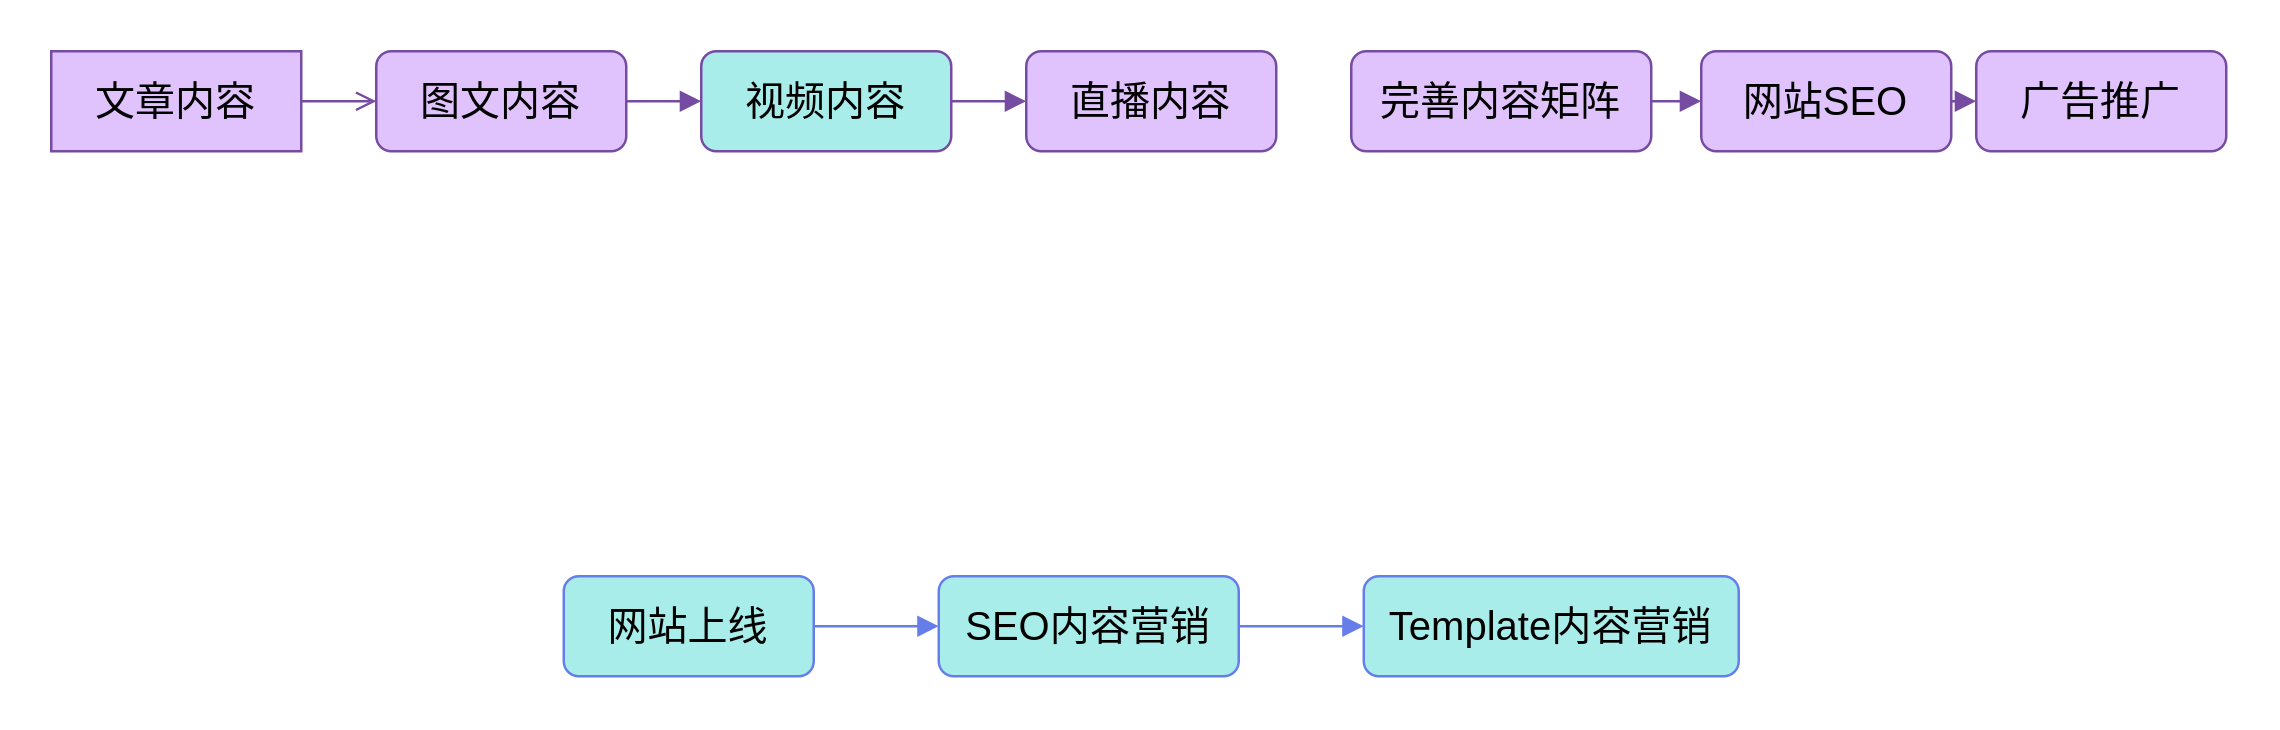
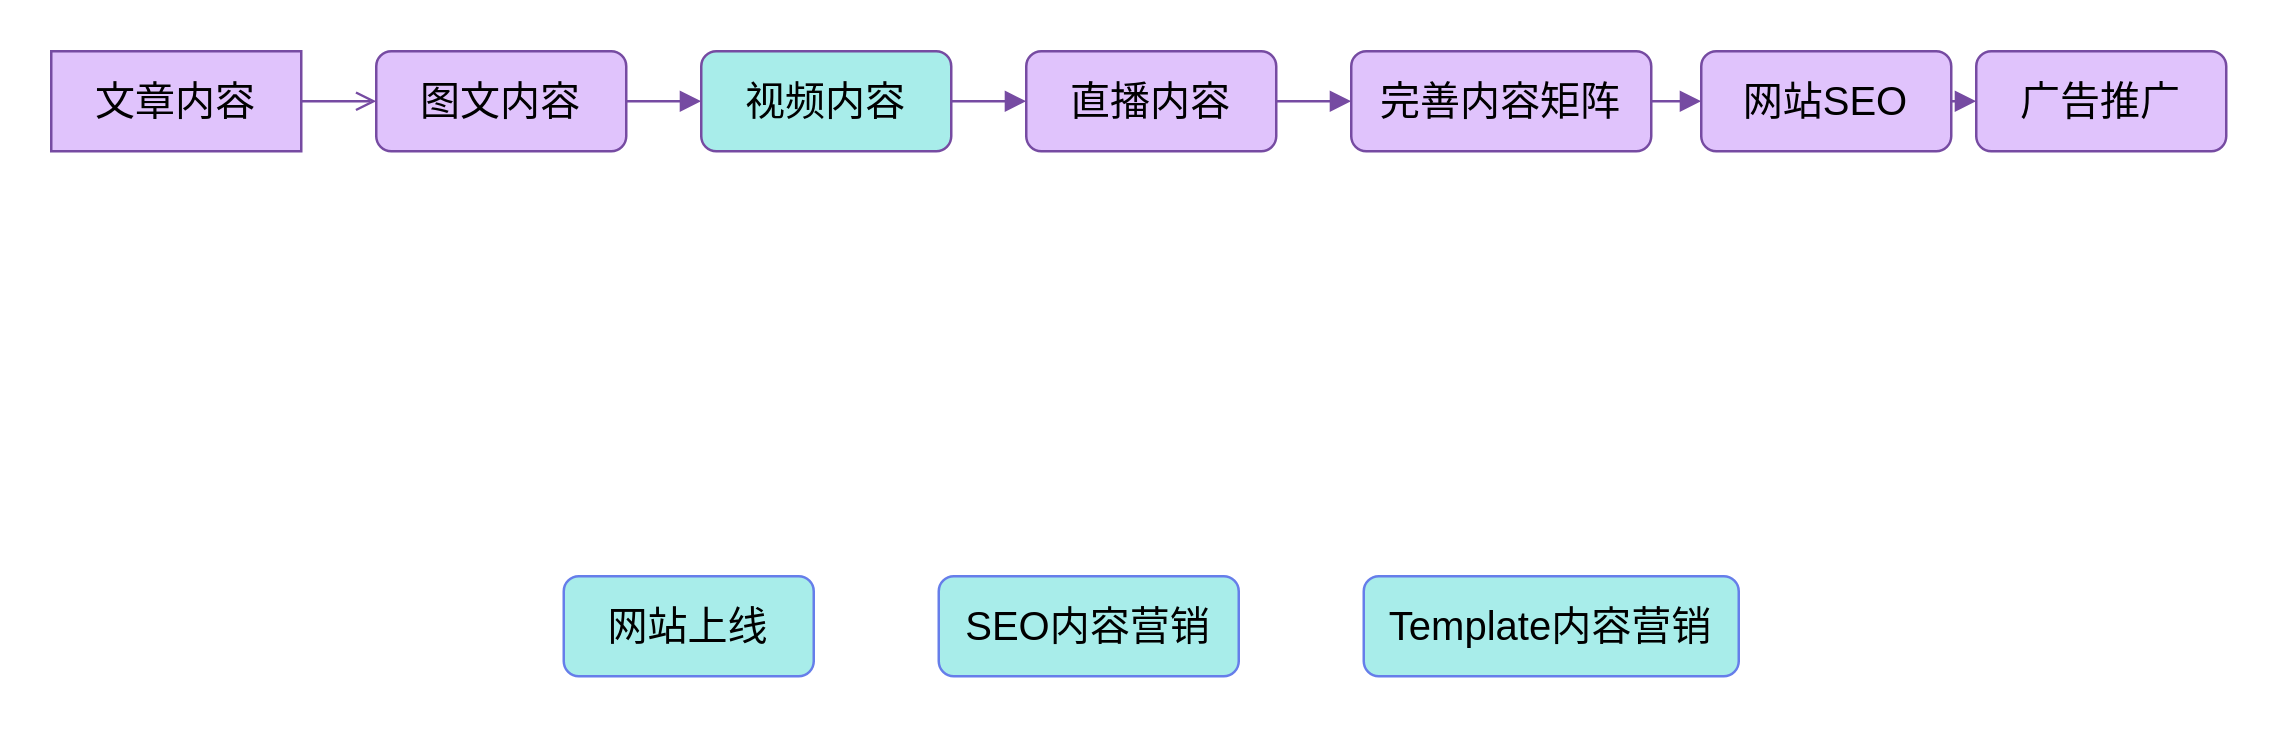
  <mxCell id="0" />
  <mxCell id="1" parent="0" />
  <mxCell id="2" value="文章内容" style="whiteSpace=wrap;html=1;fillColor=#e0c3fc;strokeColor=#764ba2;fontSize=16;rounded=0;" parent="1" vertex="1"><mxGeometry x="20" y="20" width="100" height="40" as="geometry" /></mxCell>
  <mxCell id="3" value="图文内容" style="rounded=1;whiteSpace=wrap;html=1;fillColor=#e0c3fc;strokeColor=#764ba2;fontSize=16;" parent="1" vertex="1"><mxGeometry x="150" y="20" width="100" height="40" as="geometry" /></mxCell>
  <mxCell id="4" value="视频内容" style="rounded=1;whiteSpace=wrap;html=1;fillColor=#a8edea;strokeColor=#764ba2;fontSize=16;" parent="1" vertex="1"><mxGeometry x="280" y="20" width="100" height="40" as="geometry" /></mxCell>
  <mxCell id="5" value="直播内容" style="rounded=1;whiteSpace=wrap;html=1;fillColor=#e0c3fc;strokeColor=#764ba2;fontSize=16;" parent="1" vertex="1"><mxGeometry x="410" y="20" width="100" height="40" as="geometry" /></mxCell>
  <mxCell id="6" value="完善内容矩阵" style="rounded=1;whiteSpace=wrap;html=1;fillColor=#e0c3fc;strokeColor=#764ba2;fontSize=16;" parent="1" vertex="1"><mxGeometry x="540" y="20" width="120" height="40" as="geometry" /></mxCell>
  <mxCell id="7" value="网站SEO" style="rounded=1;whiteSpace=wrap;html=1;fillColor=#e0c3fc;strokeColor=#764ba2;fontSize=16;" parent="1" vertex="1"><mxGeometry x="680" y="20" width="100" height="40" as="geometry" /></mxCell>
  <mxCell id="8" value="广告推广" style="rounded=1;whiteSpace=wrap;html=1;fillColor=#e0c3fc;strokeColor=#764ba2;fontSize=16;" parent="1" vertex="1"><mxGeometry x="790" y="20" width="100" height="40" as="geometry" /></mxCell>
  <mxCell id="9" style="edgeStyle=elbowEdgeStyle;endArrow=open;html=1;strokeColor=#764ba2;" parent="1" source="2" target="3" edge="1"><mxGeometry relative="1" as="geometry" /></mxCell>
  <mxCell id="10" style="edgeStyle=elbowEdgeStyle;endArrow=block;html=1;strokeColor=#764ba2;" parent="1" source="3" target="4" edge="1"><mxGeometry relative="1" as="geometry" /></mxCell>
  <mxCell id="11" style="edgeStyle=elbowEdgeStyle;endArrow=block;html=1;strokeColor=#764ba2;" parent="1" source="4" target="5" edge="1"><mxGeometry relative="1" as="geometry" /></mxCell>
+ <mxCell id="12" style="edgeStyle=elbowEdgeStyle;endArrow=block;html=1;strokeColor=#764ba2;" parent="1" source="5" target="6" edge="1"><mxGeometry relative="1" as="geometry" /></mxCell>
  <mxCell id="13" style="edgeStyle=elbowEdgeStyle;endArrow=block;html=1;strokeColor=#764ba2;" parent="1" source="6" target="7" edge="1"><mxGeometry relative="1" as="geometry" /></mxCell>
  <mxCell id="14" style="edgeStyle=elbowEdgeStyle;endArrow=block;html=1;strokeColor=#764ba2;" parent="1" source="7" target="8" edge="1"><mxGeometry relative="1" as="geometry" /></mxCell>
  <mxCell id="15" value="网站上线" style="rounded=1;whiteSpace=wrap;html=1;fillColor=#a8edea;strokeColor=#667eea;fontSize=16;" parent="1" vertex="1"><mxGeometry x="225" y="230" width="100" height="40" as="geometry" /></mxCell>
  <mxCell id="16" value="SEO内容营销" style="rounded=1;whiteSpace=wrap;html=1;fillColor=#a8edea;strokeColor=#667eea;fontSize=16;" parent="1" vertex="1"><mxGeometry x="375" y="230" width="120" height="40" as="geometry" /></mxCell>
  <mxCell id="17" value="Template内容营销" style="rounded=1;whiteSpace=wrap;html=1;fillColor=#a8edea;strokeColor=#667eea;fontSize=16;" parent="1" vertex="1"><mxGeometry x="545" y="230" width="150" height="40" as="geometry" /></mxCell>
- <mxCell id="18" style="edgeStyle=elbowEdgeStyle;endArrow=block;html=1;strokeColor=#667eea;" parent="1" source="15" target="16" edge="1"><mxGeometry relative="1" as="geometry" /></mxCell>
- <mxCell id="19" style="edgeStyle=elbowEdgeStyle;endArrow=block;html=1;strokeColor=#667eea;" parent="1" source="16" target="17" edge="1"><mxGeometry relative="1" as="geometry" /></mxCell>
